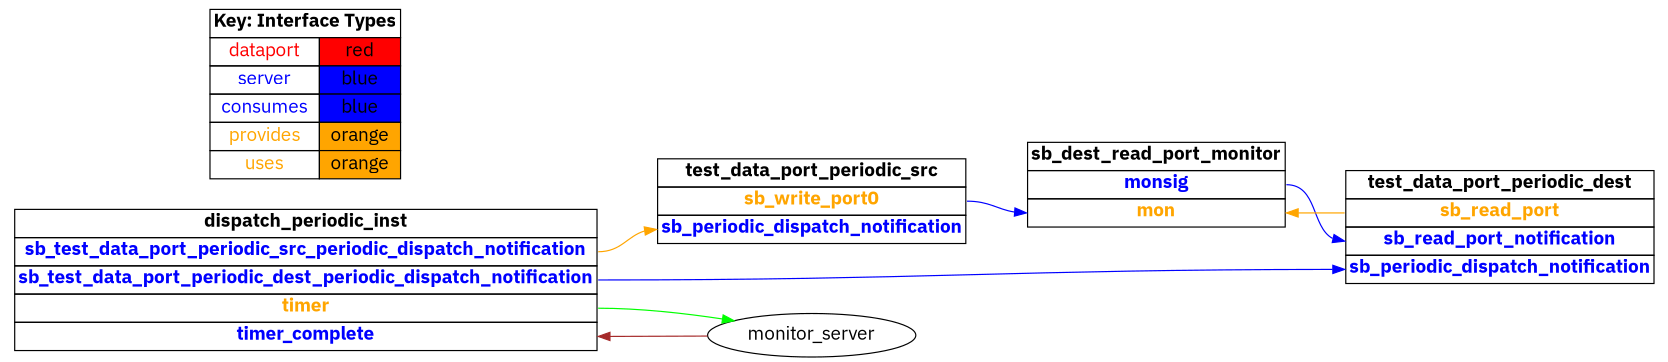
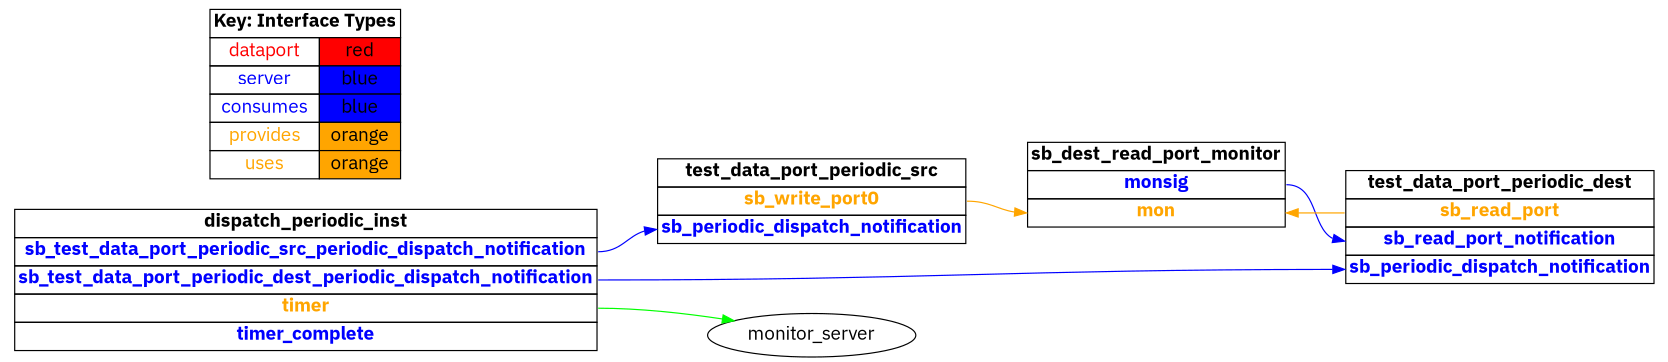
  digraph {
    fontname="IBM Plex Sans"
    rankdir=LR
    node [fontname="IBM Plex Sans" fontsize=16 shape=plaintext]
    edge [color=blue fontname="IBM Plex Sans" headport=mon]
    n1 [label=<     <TABLE BORDER="0" CELLBORDER="1" CELLSPACING="0">       <TR><TD><B>test_data_port_periodic_src</B></TD></TR>       <TR><TD PORT="sb_write_port0"><FONT COLOR="orange"><B>sb_write_port0</B></FONT></TD></TR>       <TR><TD PORT="sb_periodic_dispatch_notification"><FONT COLOR="blue"><B>sb_periodic_dispatch_notification</B></FONT></TD></TR>"     </TABLE>   >]
    n2 [label=<     <TABLE BORDER="0" CELLBORDER="1" CELLSPACING="0">       <TR><TD><B>sb_dest_read_port_monitor</B></TD></TR>       <TR><TD PORT="monsig"><FONT COLOR="blue"><B>monsig</B></FONT></TD></TR>       <TR><TD PORT="mon"><FONT COLOR="orange"><B>mon</B></FONT></TD></TR>"     </TABLE>   >]
    n3 [label=<     <TABLE BORDER="0" CELLBORDER="1" CELLSPACING="0">       <TR><TD><B>test_data_port_periodic_dest</B></TD></TR>       <TR><TD PORT="sb_read_port"><FONT COLOR="orange"><B>sb_read_port</B></FONT></TD></TR>       <TR><TD PORT="sb_read_port_notification"><FONT COLOR="blue"><B>sb_read_port_notification</B></FONT></TD></TR>       <TR><TD PORT="sb_periodic_dispatch_notification"><FONT COLOR="blue"><B>sb_periodic_dispatch_notification</B></FONT></TD></TR>"     </TABLE>   >]
    n4 [label=<     <TABLE BORDER="0" CELLBORDER="1" CELLSPACING="0">       <TR><TD><B>dispatch_periodic_inst</B></TD></TR>       <TR><TD PORT="sb_test_data_port_periodic_src_periodic_dispatch_notification"><FONT COLOR="blue"><B>sb_test_data_port_periodic_src_periodic_dispatch_notification</B></FONT></TD></TR>       <TR><TD PORT="sb_test_data_port_periodic_dest_periodic_dispatch_notification"><FONT COLOR="blue"><B>sb_test_data_port_periodic_dest_periodic_dispatch_notification</B></FONT></TD></TR>       <TR><TD PORT="timer"><FONT COLOR="orange"><B>timer</B></FONT></TD></TR>       <TR><TD PORT="timer_complete"><FONT COLOR="blue"><B>timer_complete</B></FONT></TD></TR>"     </TABLE>   >]
    n5 [label=monitor_server shape=ellipse]
    n6 [label=<    <TABLE BORDER="0" CELLBORDER="1" CELLSPACING="0">      <TR><TD COLSPAN="2"><B>Key: Interface Types</B></TD></TR>      <TR><TD><FONT COLOR="red">dataport</FONT></TD><TD BGCOLOR="red">red</TD></TR>      <TR><TD><FONT COLOR="blue">server</FONT></TD><TD BGCOLOR="blue">blue</TD></TR>      <TR><TD><FONT COLOR="blue">consumes</FONT></TD><TD BGCOLOR="blue">blue</TD></TR>      <TR><TD><FONT COLOR="orange">provides</FONT></TD><TD BGCOLOR="orange">orange</TD></TR>      <TR><TD><FONT COLOR="orange">uses</FONT></TD><TD BGCOLOR="orange">orange</TD></TR>    </TABLE>   >]
-   n1 -> n2 [tailport=sb_write_port0]
+   n1 -> n2 [color=orange tailport=sb_write_port0]
    n2 -> n3 [headport=sb_read_port_notification tailport=monsig]
    n3 -> n2 [color=orange tailport=sb_read_port]
-   n4 -> n1 [color=orange headport=sb_periodic_dispatch_notification tailport=sb_test_data_port_periodic_src_periodic_dispatch_notification]
+   n4 -> n1 [headport=sb_periodic_dispatch_notification tailport=sb_test_data_port_periodic_src_periodic_dispatch_notification]
    n4 -> n3 [headport=sb_periodic_dispatch_notification tailport=sb_test_data_port_periodic_dest_periodic_dispatch_notification]
    n4 -> n5 [color=green headport=the_timer tailport=timer]
-   n5 -> n4 [color=brown headport=timer_complete tailport=timer_notification]
  }
